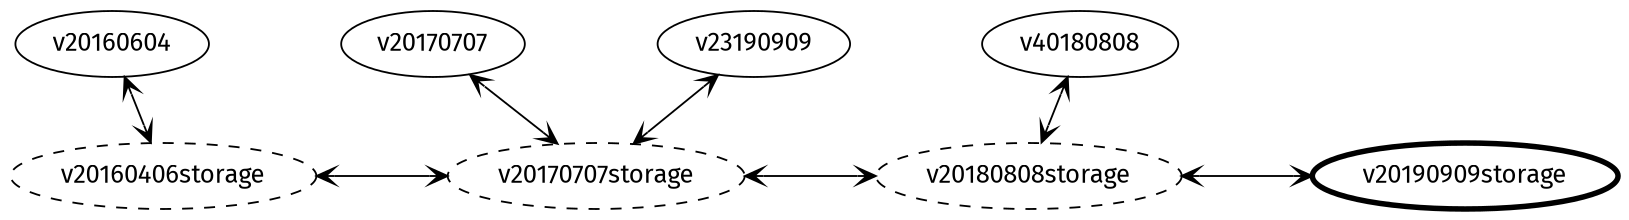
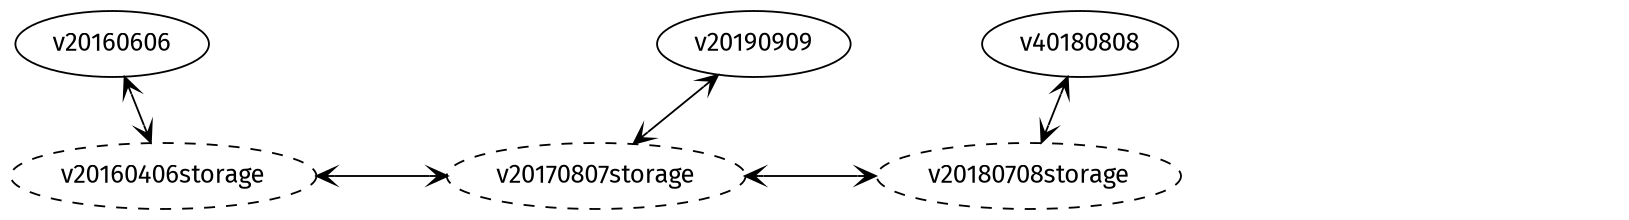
  graph {
    fontname="Fira Sans"
    nodesep=1
    node [fontname="Fira Sans" group=api shape=ellipse]
    edge [arrowhead=vee arrowtail=vee dir=both fontname="Fira Sans"]
-   v20160606 [label=v20160604]
-   v20170707
+   v20160606
    n3 [label=v40180808]
-   v20190909 [label=v23190909]
+   v20190909
    n5 [group=storage label=v20160406storage penwidth=1 rankType=min style=dashed]
-   v20170707storage [group=storage penwidth=1 rankType=min style=dashed]
-   v20180808storage [group=storage penwidth=1 rankType=min style=dashed]
-   v20190909storage [group=storage penwidth=3 rankType=min style=solid]
+   v20170707storage [group=storage penwidth=1 rankType=min style=dashed label=v20170807storage]
+   v20180808storage [group=storage penwidth=1 rankType=min style=dashed label=v20180708storage]
    subgraph sub_1 {
      label="API Versions"
      labelloc=t
      rank=same
      v20160606
-     v20170707
      n3
      v20190909
    }
    subgraph sub_2 {
      label="Storage Versions"
      labelloc=b
      rank=same
      n5
      v20170707storage
      v20180808storage
-     v20190909storage
    }
    v20160606 -- n5
-   v20170707 -- v20170707storage
    n3 -- v20180808storage
    v20190909 -- v20170707storage
    n5 -- v20170707storage
    v20170707storage -- v20180808storage
-   v20180808storage -- v20190909storage
  }
